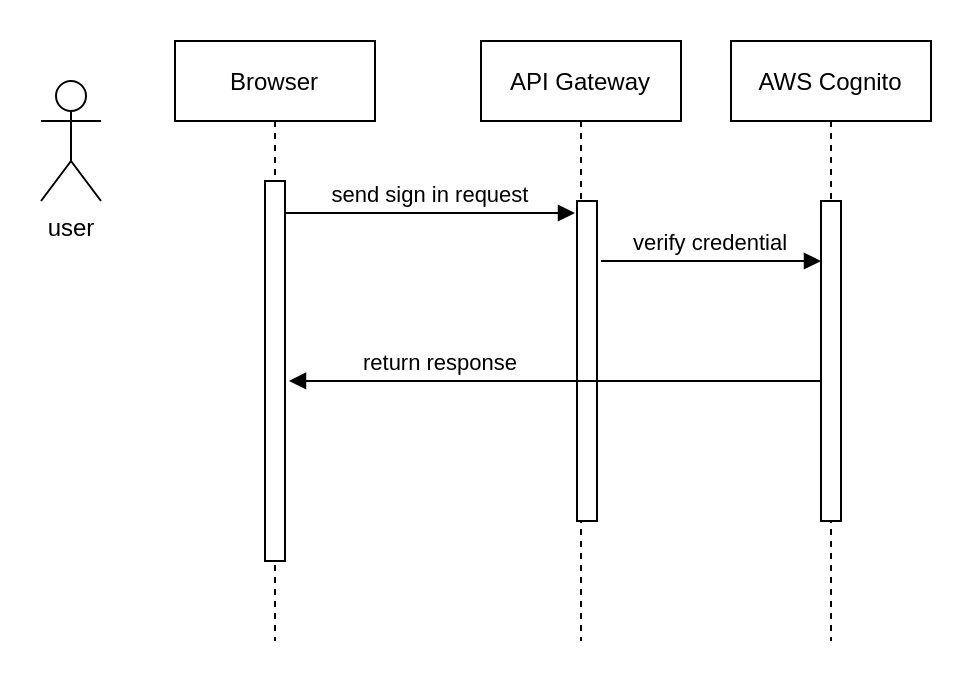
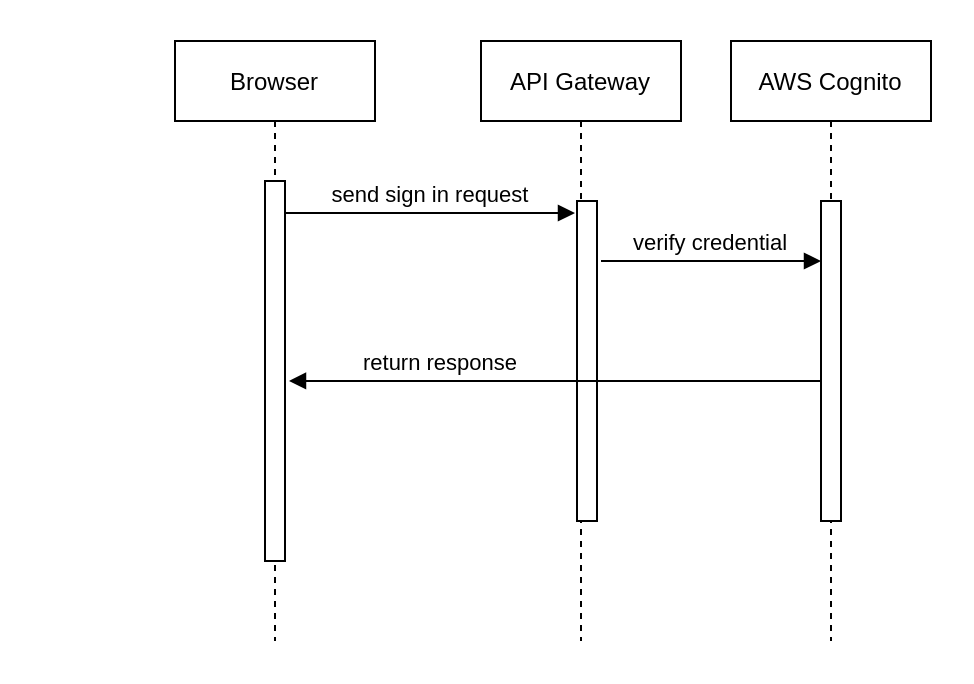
  <mxCell id="0" />
  <mxCell id="1" parent="0" />
  <mxCell id="2" value="Browser" style="shape=umlLifeline;perimeter=lifelinePerimeter;container=1;collapsible=0;recursiveResize=0;rounded=0;shadow=0;strokeWidth=1;" parent="1" vertex="1"><mxGeometry x="87" y="20" width="100" height="300" as="geometry" /></mxCell>
  <mxCell id="3" value="" style="points=[];perimeter=orthogonalPerimeter;rounded=0;shadow=0;strokeWidth=1;" parent="2" vertex="1"><mxGeometry x="45" y="70" width="10" height="190" as="geometry" /></mxCell>
  <mxCell id="4" value="API Gateway" style="shape=umlLifeline;perimeter=lifelinePerimeter;container=1;collapsible=0;recursiveResize=0;rounded=0;shadow=0;strokeWidth=1;" parent="1" vertex="1"><mxGeometry x="240" y="20" width="100" height="300" as="geometry" /></mxCell>
  <mxCell id="5" value="" style="points=[];perimeter=orthogonalPerimeter;rounded=0;shadow=0;strokeWidth=1;" parent="4" vertex="1"><mxGeometry x="48" y="80" width="10" height="160" as="geometry" /></mxCell>
  <mxCell id="6" value="send sign in request" style="verticalAlign=bottom;endArrow=block;entryX=0;entryY=0;shadow=0;strokeWidth=1;" parent="1" edge="1"><mxGeometry relative="1" as="geometry"><mxPoint x="142" y="106" as="sourcePoint" /><mxPoint x="287" y="106" as="targetPoint" /></mxGeometry></mxCell>
- <mxCell id="7" value="user" style="shape=umlActor;verticalLabelPosition=bottom;verticalAlign=top;html=1;" parent="1" vertex="1"><mxGeometry x="20" y="40" width="30" height="60" as="geometry" /></mxCell>
  <mxCell id="8" value="AWS Cognito" style="shape=umlLifeline;perimeter=lifelinePerimeter;container=1;collapsible=0;recursiveResize=0;rounded=0;shadow=0;strokeWidth=1;" parent="1" vertex="1"><mxGeometry x="365" y="20" width="100" height="300" as="geometry" /></mxCell>
  <mxCell id="9" value="" style="points=[];perimeter=orthogonalPerimeter;rounded=0;shadow=0;strokeWidth=1;" parent="8" vertex="1"><mxGeometry x="45" y="80" width="10" height="160" as="geometry" /></mxCell>
  <mxCell id="10" value="verify credential" style="verticalAlign=bottom;endArrow=block;entryX=0;entryY=0;shadow=0;strokeWidth=1;" parent="8" edge="1"><mxGeometry relative="1" as="geometry"><mxPoint x="-65" y="110" as="sourcePoint" /><mxPoint x="45" y="110.0" as="targetPoint" /></mxGeometry></mxCell>
  <mxCell id="11" value="return response" style="verticalAlign=bottom;endArrow=block;shadow=0;strokeWidth=1;entryX=1.2;entryY=0.526;entryDx=0;entryDy=0;entryPerimeter=0;" parent="8" edge="1" target="3"><mxGeometry x="0.429" relative="1" as="geometry"><mxPoint x="45" y="170" as="sourcePoint" /><mxPoint x="-228" y="165" as="targetPoint" /><mxPoint as="offset" /></mxGeometry></mxCell>
